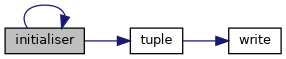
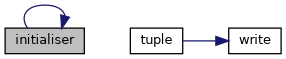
  digraph {
    rankdir=LR
    node [color=black fillcolor=white fontname=Helvetica fontsize=10 shape=record style=filled]
    edge [color=midnightblue fontname=Helvetica fontsize=10 labelfontname=Helvetica labelfontsize=10 style=solid]
    n1 [fillcolor=grey75 fontcolor=black height=0.2 label=initialiser width=0.4]
    n2 [height=0.2 label=tuple width=0.4]
    n3 [height=0.2 label=write width=0.4]
    n1 -> n1
-   n1 -> n2
    n2 -> n3
  }
